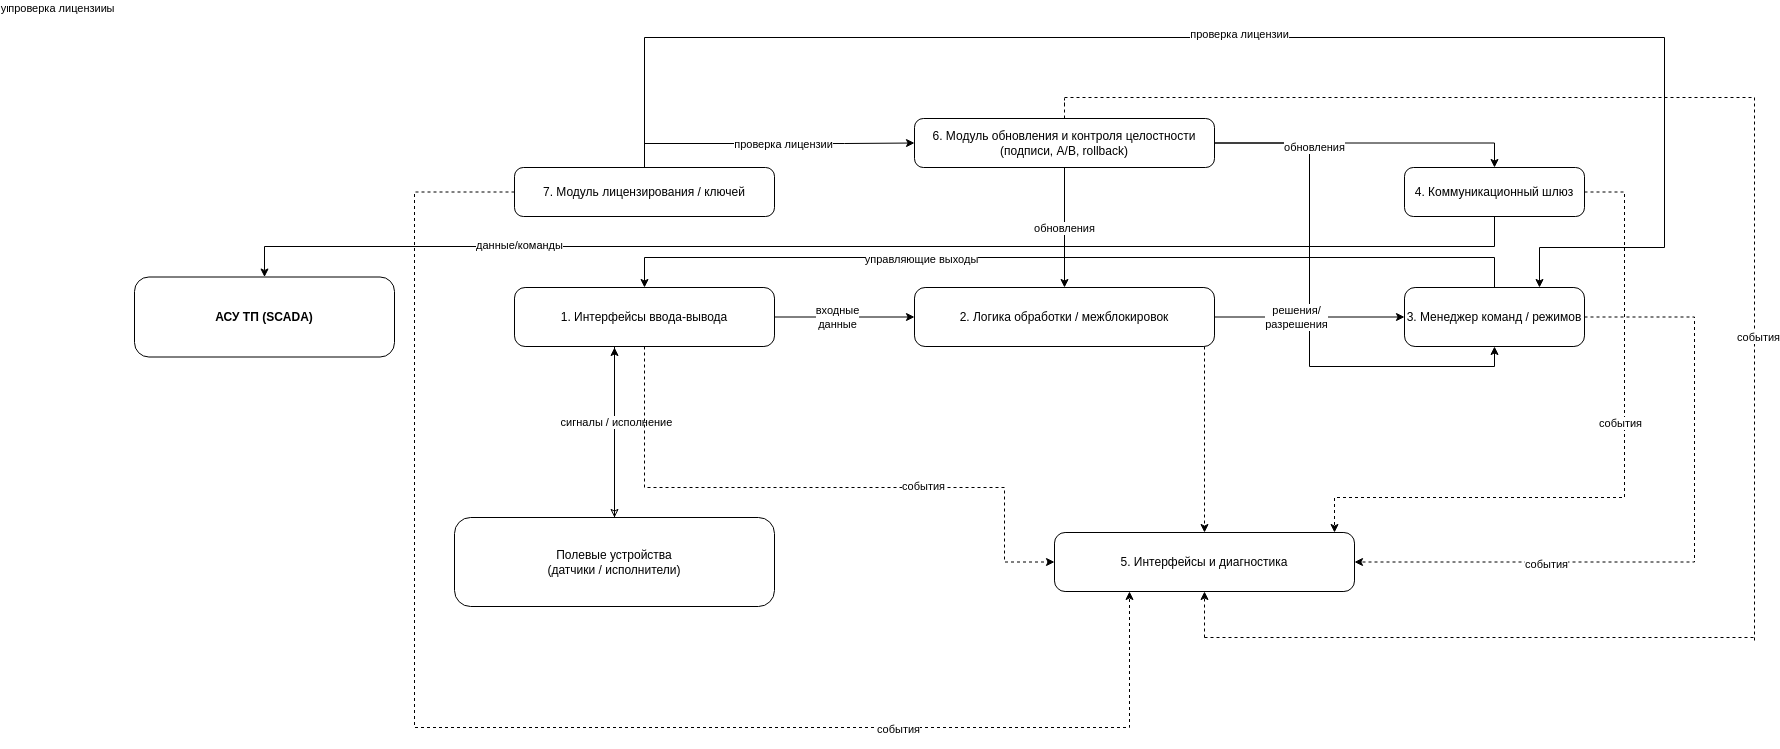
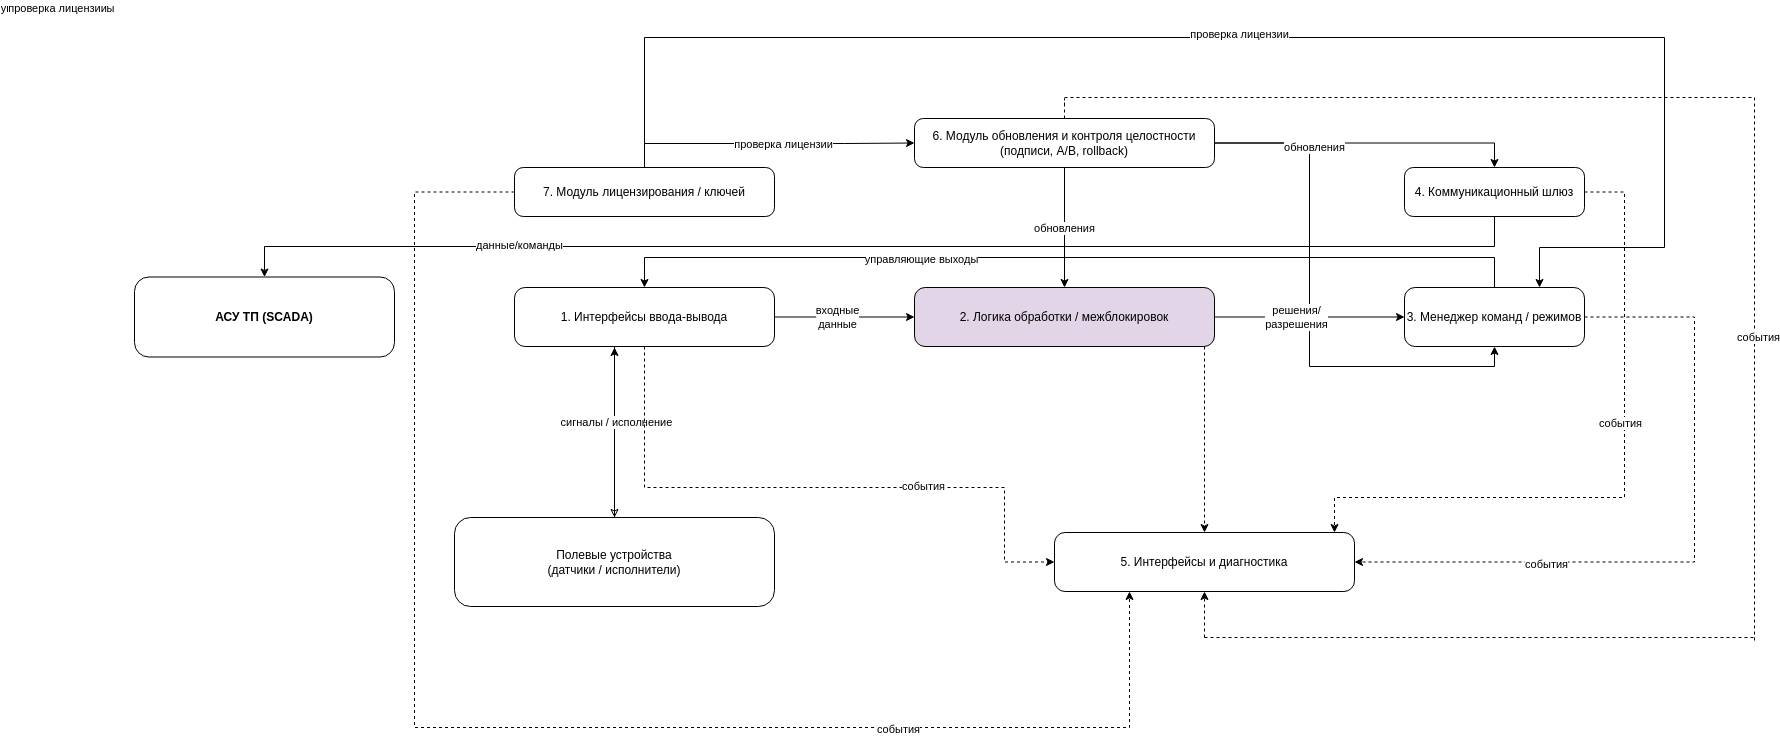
  <mxCell id="0" />
  <mxCell id="1" parent="0" />
  <mxCell id="2" value="АСУ ТП (SCADA)" style="rounded=1;whiteSpace=wrap;html=1;strokeColor=#000000;fillColor=#FFFFFF;fontColor=#000000;fontStyle=1;arcSize=18;" parent="1" vertex="1"><mxGeometry x="20" y="259.5" width="260" height="80" as="geometry" /></mxCell>
  <mxCell id="3" style="edgeStyle=orthogonalEdgeStyle;rounded=0;orthogonalLoop=1;jettySize=auto;html=1;arcSize=18;" edge="1" parent="1" source="4"><mxGeometry relative="1" as="geometry"><mxPoint x="500" y="330" as="targetPoint" /></mxGeometry></mxCell>
  <mxCell id="4" value="Полевые устройства&#10;(датчики / исполнители)" style="rounded=1;whiteSpace=wrap;html=1;strokeColor=#000000;fillColor=#FFFFFF;fontColor=#000000;arcSize=18;" parent="1" vertex="1"><mxGeometry x="340" y="500" width="320" height="89" as="geometry" /></mxCell>
  <mxCell id="5" style="edgeStyle=orthogonalEdgeStyle;rounded=0;orthogonalLoop=1;jettySize=auto;html=1;entryX=0.25;entryY=1;entryDx=0;entryDy=0;dashed=1;arcSize=18;" edge="1" parent="1" source="11" target="40"><mxGeometry relative="1" as="geometry"><Array as="points"><mxPoint x="300" y="175" /><mxPoint x="300" y="710" /><mxPoint x="1015" y="710" /></Array></mxGeometry></mxCell>
  <mxCell id="6" value="события" style="edgeLabel;html=1;align=center;verticalAlign=middle;resizable=0;points=[];arcSize=18;" vertex="1" connectable="0" parent="5"><mxGeometry x="0.505" y="-1" relative="1" as="geometry"><mxPoint as="offset" /></mxGeometry></mxCell>
  <mxCell id="7" style="edgeStyle=orthogonalEdgeStyle;rounded=0;orthogonalLoop=1;jettySize=auto;html=1;entryX=0.75;entryY=0;entryDx=0;entryDy=0;arcSize=18;" edge="1" parent="1" source="11" target="39"><mxGeometry relative="1" as="geometry"><Array as="points"><mxPoint x="530" y="20" /><mxPoint x="1550" y="20" /><mxPoint x="1550" y="230" /><mxPoint x="1425" y="230" /></Array></mxGeometry></mxCell>
  <mxCell id="8" value="проверка лицензии" style="edgeLabel;html=1;align=center;verticalAlign=middle;resizable=0;points=[];arcSize=18;" vertex="1" connectable="0" parent="7"><mxGeometry x="-0.051" y="4" relative="1" as="geometry"><mxPoint as="offset" /></mxGeometry></mxCell>
  <mxCell id="9" style="edgeStyle=orthogonalEdgeStyle;rounded=0;orthogonalLoop=1;jettySize=auto;html=1;entryX=0;entryY=0.5;entryDx=0;entryDy=0;arcSize=18;" edge="1" parent="1" source="11" target="18"><mxGeometry relative="1" as="geometry"><Array as="points"><mxPoint x="530" y="126" /><mxPoint x="730" y="126" /></Array></mxGeometry></mxCell>
  <mxCell id="10" value="проверка лицензии" style="edgeLabel;html=1;align=center;verticalAlign=middle;resizable=0;points=[];arcSize=18;" vertex="1" connectable="0" parent="9"><mxGeometry x="0.101" relative="1" as="geometry"><mxPoint as="offset" /></mxGeometry></mxCell>
  <mxCell id="11" value="7. Модуль лицензирования / ключей" style="rounded=1;whiteSpace=wrap;html=1;strokeColor=#000000;fillColor=#FFFFFF;fontColor=#000000;arcSize=18;" parent="1" vertex="1"><mxGeometry x="400" y="150" width="260" height="49" as="geometry" /></mxCell>
  <mxCell id="12" style="edgeStyle=orthogonalEdgeStyle;rounded=0;orthogonalLoop=1;jettySize=auto;html=1;endArrow=none;endFill=0;dashed=1;arcSize=18;" edge="1" parent="1" source="18"><mxGeometry relative="1" as="geometry"><mxPoint x="950" y="90" as="targetPoint" /></mxGeometry></mxCell>
  <mxCell id="13" style="edgeStyle=orthogonalEdgeStyle;rounded=0;orthogonalLoop=1;jettySize=auto;html=1;entryX=0.5;entryY=0;entryDx=0;entryDy=0;arcSize=18;" edge="1" parent="1" source="18" target="34"><mxGeometry relative="1" as="geometry" /></mxCell>
  <mxCell id="14" value="обновления" style="edgeLabel;html=1;align=center;verticalAlign=middle;resizable=0;points=[];arcSize=18;" vertex="1" connectable="0" parent="13"><mxGeometry x="-0.011" y="-1" relative="1" as="geometry"><mxPoint y="1" as="offset" /></mxGeometry></mxCell>
  <mxCell id="15" style="edgeStyle=orthogonalEdgeStyle;rounded=0;orthogonalLoop=1;jettySize=auto;html=1;entryX=0.5;entryY=1;entryDx=0;entryDy=0;arcSize=18;" edge="1" parent="1" source="18" target="39"><mxGeometry relative="1" as="geometry" /></mxCell>
  <mxCell id="16" style="edgeStyle=orthogonalEdgeStyle;rounded=0;orthogonalLoop=1;jettySize=auto;html=1;entryX=0.5;entryY=0;entryDx=0;entryDy=0;arcSize=18;" edge="1" parent="1" source="18" target="23"><mxGeometry relative="1" as="geometry" /></mxCell>
  <mxCell id="17" value="обновления" style="edgeLabel;html=1;align=center;verticalAlign=middle;resizable=0;points=[];arcSize=18;" vertex="1" connectable="0" parent="16"><mxGeometry x="-0.352" y="-4" relative="1" as="geometry"><mxPoint as="offset" /></mxGeometry></mxCell>
  <mxCell id="18" value="6. Модуль обновления и контроля целостности&#10;(подписи, A/B, rollback)" style="rounded=1;whiteSpace=wrap;html=1;strokeColor=#000000;fillColor=#FFFFFF;fontColor=#000000;arcSize=18;" parent="1" vertex="1"><mxGeometry x="800" y="101" width="300" height="49" as="geometry" /></mxCell>
  <mxCell id="19" style="edgeStyle=elbowEdgeStyle;rounded=0;orthogonalLoop=1;jettySize=auto;html=1;entryX=0.5;entryY=0;entryDx=0;entryDy=0;elbow=vertical;arcSize=18;" edge="1" parent="1" source="23" target="2"><mxGeometry relative="1" as="geometry" /></mxCell>
  <mxCell id="20" value="данные/команды" style="edgeLabel;html=1;align=center;verticalAlign=middle;resizable=0;points=[];arcSize=18;" vertex="1" connectable="0" parent="19"><mxGeometry x="0.559" y="-2" relative="1" as="geometry"><mxPoint as="offset" /></mxGeometry></mxCell>
  <mxCell id="21" style="edgeStyle=orthogonalEdgeStyle;rounded=0;orthogonalLoop=1;jettySize=auto;html=1;exitX=1;exitY=0.5;exitDx=0;exitDy=0;dashed=1;arcSize=18;" edge="1" parent="1" source="23"><mxGeometry relative="1" as="geometry"><mxPoint x="1510" y="170" as="sourcePoint" /><mxPoint x="1220.001" y="515" as="targetPoint" /><Array as="points"><mxPoint x="1510" y="175" /><mxPoint x="1510" y="480" /><mxPoint x="1220" y="480" /></Array></mxGeometry></mxCell>
  <mxCell id="22" value="события" style="edgeLabel;html=1;align=center;verticalAlign=middle;resizable=0;points=[];arcSize=18;" vertex="1" connectable="0" parent="21"><mxGeometry x="-0.193" y="-5" relative="1" as="geometry"><mxPoint as="offset" /></mxGeometry></mxCell>
  <mxCell id="23" value="4. Коммуникационный шлюз" style="rounded=1;whiteSpace=wrap;html=1;strokeColor=#000000;fillColor=#FFFFFF;fontColor=#000000;arcSize=18;" parent="1" vertex="1"><mxGeometry x="1290" y="150" width="180" height="49" as="geometry" /></mxCell>
  <mxCell id="24" style="rounded=0;orthogonalLoop=1;jettySize=auto;html=1;entryX=0.5;entryY=0;entryDx=0;entryDy=0;edgeStyle=elbowEdgeStyle;endArrow=classic;endFill=0;arcSize=18;" edge="1" parent="1" source="30" target="4"><mxGeometry relative="1" as="geometry" /></mxCell>
  <mxCell id="25" value="сигналы / исполнение" style="edgeLabel;html=1;align=center;verticalAlign=middle;resizable=0;points=[];arcSize=18;" vertex="1" connectable="0" parent="24"><mxGeometry x="-0.128" y="1" relative="1" as="geometry"><mxPoint as="offset" /></mxGeometry></mxCell>
  <mxCell id="26" style="edgeStyle=orthogonalEdgeStyle;rounded=0;orthogonalLoop=1;jettySize=auto;html=1;entryX=0;entryY=0.5;entryDx=0;entryDy=0;arcSize=18;" edge="1" parent="1" source="30" target="34"><mxGeometry relative="1" as="geometry" /></mxCell>
  <mxCell id="27" value="входные&lt;br&gt;данные" style="edgeLabel;html=1;align=center;verticalAlign=middle;resizable=0;points=[];arcSize=18;" vertex="1" connectable="0" parent="26"><mxGeometry x="-0.119" relative="1" as="geometry"><mxPoint as="offset" /></mxGeometry></mxCell>
  <mxCell id="28" style="edgeStyle=orthogonalEdgeStyle;rounded=0;orthogonalLoop=1;jettySize=auto;html=1;entryX=0;entryY=0.5;entryDx=0;entryDy=0;dashed=1;arcSize=18;" edge="1" parent="1" source="30" target="40"><mxGeometry relative="1" as="geometry"><Array as="points"><mxPoint x="530" y="470" /><mxPoint x="890" y="470" /><mxPoint x="890" y="545" /></Array></mxGeometry></mxCell>
  <mxCell id="29" value="события" style="edgeLabel;html=1;align=center;verticalAlign=middle;resizable=0;points=[];arcSize=18;" vertex="1" connectable="0" parent="28"><mxGeometry x="0.34" y="2" relative="1" as="geometry"><mxPoint as="offset" /></mxGeometry></mxCell>
  <mxCell id="30" value="1. Интерфейсы ввода-вывода" style="rounded=1;whiteSpace=wrap;html=1;strokeColor=#000000;fillColor=#FFFFFF;fontColor=#000000;arcSize=18;" parent="1" vertex="1"><mxGeometry x="400" y="270" width="260" height="59" as="geometry" /></mxCell>
  <mxCell id="31" style="edgeStyle=orthogonalEdgeStyle;rounded=0;orthogonalLoop=1;jettySize=auto;html=1;entryX=0;entryY=0.5;entryDx=0;entryDy=0;arcSize=18;" edge="1" parent="1" source="34" target="39"><mxGeometry relative="1" as="geometry" /></mxCell>
  <mxCell id="32" value="решения/&lt;br&gt;разрешения" style="edgeLabel;html=1;align=center;verticalAlign=middle;resizable=0;points=[];arcSize=18;" vertex="1" connectable="0" parent="31"><mxGeometry x="-0.144" relative="1" as="geometry"><mxPoint as="offset" /></mxGeometry></mxCell>
  <mxCell id="33" style="edgeStyle=orthogonalEdgeStyle;rounded=0;orthogonalLoop=1;jettySize=auto;html=1;entryX=0.5;entryY=0;entryDx=0;entryDy=0;dashed=1;arcSize=18;" edge="1" parent="1" source="34" target="40"><mxGeometry relative="1" as="geometry"><Array as="points"><mxPoint x="1090" y="370" /><mxPoint x="1090" y="370" /></Array></mxGeometry></mxCell>
- <mxCell id="34" value="2. Логика обработки / межблокировок" style="rounded=1;whiteSpace=wrap;html=1;strokeColor=#000000;fillColor=#FFFFFF;fontColor=#000000;arcSize=18;" parent="1" vertex="1"><mxGeometry x="800" y="270" width="300" height="59" as="geometry" /></mxCell>
+ <mxCell id="34" value="2. Логика обработки / межблокировок" style="rounded=1;whiteSpace=wrap;html=1;strokeColor=#000000;fillColor=#e1d5e7;fontColor=#000000;arcSize=18;" parent="1" vertex="1"><mxGeometry x="800" y="270" width="300" height="59" as="geometry" /></mxCell>
  <mxCell id="35" style="edgeStyle=orthogonalEdgeStyle;rounded=0;orthogonalLoop=1;jettySize=auto;html=1;entryX=0.5;entryY=0;entryDx=0;entryDy=0;arcSize=18;" edge="1" parent="1" source="39" target="30"><mxGeometry relative="1" as="geometry"><Array as="points"><mxPoint x="1380" y="240" /><mxPoint x="530" y="240" /></Array></mxGeometry></mxCell>
  <mxCell id="36" value="управляющие выходы" style="edgeLabel;html=1;align=center;verticalAlign=middle;resizable=0;points=[];arcSize=18;" vertex="1" connectable="0" parent="35"><mxGeometry x="0.328" y="1" relative="1" as="geometry"><mxPoint as="offset" /></mxGeometry></mxCell>
  <mxCell id="37" style="edgeStyle=orthogonalEdgeStyle;rounded=0;orthogonalLoop=1;jettySize=auto;html=1;entryX=1;entryY=0.5;entryDx=0;entryDy=0;dashed=1;arcSize=18;" edge="1" parent="1" source="39" target="40"><mxGeometry relative="1" as="geometry"><Array as="points"><mxPoint x="1580" y="299" /><mxPoint x="1580" y="545" /></Array></mxGeometry></mxCell>
  <mxCell id="38" value="события" style="edgeLabel;html=1;align=center;verticalAlign=middle;resizable=0;points=[];arcSize=18;" vertex="1" connectable="0" parent="37"><mxGeometry x="0.449" y="2" relative="1" as="geometry"><mxPoint as="offset" /></mxGeometry></mxCell>
  <mxCell id="39" value="3. Менеджер команд / режимов" style="rounded=1;whiteSpace=wrap;html=1;strokeColor=#000000;fillColor=#FFFFFF;fontColor=#000000;arcSize=18;" parent="1" vertex="1"><mxGeometry x="1290" y="270" width="180" height="59" as="geometry" /></mxCell>
  <mxCell id="40" value="5. Интерфейсы и диагностика" style="rounded=1;whiteSpace=wrap;html=1;strokeColor=#000000;fillColor=#FFFFFF;fontColor=#000000;arcSize=18;" parent="1" vertex="1"><mxGeometry x="940" y="515" width="300" height="59" as="geometry" /></mxCell>
  <mxCell id="41" value="данные / команды" style="edgeStyle=orthogonalEdgeStyle;endArrow=block;startArrow=block;strokeColor=#000000;rounded=0;html=1;fontColor=#000000" parent="1" source="23" target="2" edge="1" />
  <mxCell id="42" value="сигналы / исполнение" style="edgeStyle=orthogonalEdgeStyle;endArrow=block;startArrow=block;strokeColor=#000000;rounded=0;html=1;fontColor=#000000" parent="1" source="30" target="4" edge="1" />
  <mxCell id="43" value="" style="edgeStyle=orthogonalEdgeStyle;endArrow=block;strokeColor=#000000;rounded=0;html=1" parent="1" source="30" target="34" edge="1" />
  <mxCell id="44" value="" style="edgeStyle=orthogonalEdgeStyle;endArrow=block;strokeColor=#000000;rounded=0;html=1" parent="1" source="34" target="39" edge="1" />
  <mxCell id="45" value="управляющие выходы" style="edgeStyle=orthogonalEdgeStyle;endArrow=block;strokeColor=#000000;rounded=0;html=1;fontColor=#000000" parent="1" source="39" target="30" edge="1" />
  <mxCell id="46" value="события" style="edgeStyle=orthogonalEdgeStyle;endArrow=block;strokeColor=#000000;dashed=1;rounded=0;html=1;fontColor=#000000" parent="1" source="30" target="40" edge="1" />
  <mxCell id="47" value="события" style="edgeStyle=orthogonalEdgeStyle;endArrow=block;strokeColor=#000000;dashed=1;rounded=0;html=1;fontColor=#000000" parent="1" source="34" target="40" edge="1" />
  <mxCell id="48" value="события" style="edgeStyle=orthogonalEdgeStyle;endArrow=block;strokeColor=#000000;dashed=1;rounded=0;html=1;fontColor=#000000" parent="1" source="39" target="40" edge="1" />
  <mxCell id="49" value="события" style="edgeStyle=orthogonalEdgeStyle;endArrow=block;strokeColor=#000000;dashed=1;rounded=0;html=1;fontColor=#000000" parent="1" source="23" target="40" edge="1" />
  <mxCell id="50" value="события" style="edgeStyle=orthogonalEdgeStyle;endArrow=block;strokeColor=#000000;dashed=1;rounded=0;html=1;fontColor=#000000" parent="1" source="18" target="40" edge="1" />
  <mxCell id="51" value="события" style="edgeStyle=orthogonalEdgeStyle;endArrow=block;strokeColor=#000000;dashed=1;rounded=0;html=1;fontColor=#000000" parent="1" source="11" target="40" edge="1" />
  <mxCell id="52" value="обновление" style="edgeStyle=orthogonalEdgeStyle;endArrow=block;strokeColor=#000000;rounded=0;html=1;fontColor=#000000" parent="1" source="18" target="34" edge="1" />
  <mxCell id="53" value="обновление" style="edgeStyle=orthogonalEdgeStyle;endArrow=block;strokeColor=#000000;rounded=0;html=1;fontColor=#000000" parent="1" source="18" target="39" edge="1" />
  <mxCell id="54" value="обновление" style="edgeStyle=orthogonalEdgeStyle;endArrow=block;strokeColor=#000000;rounded=0;html=1;fontColor=#000000" parent="1" source="18" target="23" edge="1" />
  <mxCell id="55" value="проверка лицензии" style="edgeStyle=orthogonalEdgeStyle;endArrow=block;strokeColor=#000000;rounded=0;html=1;fontColor=#000000" parent="1" source="11" target="39" edge="1" />
  <mxCell id="56" value="проверка лицензии" style="edgeStyle=orthogonalEdgeStyle;endArrow=block;strokeColor=#000000;rounded=0;html=1;fontColor=#000000" parent="1" source="11" target="18" edge="1" />
  <mxCell id="57" value="" style="endArrow=none;html=1;rounded=0;dashed=1;arcSize=18;" edge="1" parent="1"><mxGeometry width="50" height="50" relative="1" as="geometry"><mxPoint x="950" y="80" as="sourcePoint" /><mxPoint x="1640" y="80" as="targetPoint" /></mxGeometry></mxCell>
  <mxCell id="58" value="" style="endArrow=none;html=1;rounded=0;dashed=1;arcSize=18;" edge="1" parent="1"><mxGeometry width="50" height="50" relative="1" as="geometry"><mxPoint x="1640" y="80" as="sourcePoint" /><mxPoint x="1640" y="624.182" as="targetPoint" /></mxGeometry></mxCell>
  <mxCell id="59" value="события" style="edgeLabel;html=1;align=center;verticalAlign=middle;resizable=0;points=[];arcSize=18;" vertex="1" connectable="0" parent="58"><mxGeometry x="-0.12" y="3" relative="1" as="geometry"><mxPoint as="offset" /></mxGeometry></mxCell>
  <mxCell id="60" value="" style="endArrow=none;html=1;rounded=0;dashed=1;arcSize=18;" edge="1" parent="1"><mxGeometry width="50" height="50" relative="1" as="geometry"><mxPoint x="1090" y="620" as="sourcePoint" /><mxPoint x="1640" y="620" as="targetPoint" /></mxGeometry></mxCell>
  <mxCell id="61" value="" style="endArrow=classic;html=1;rounded=0;entryX=0.5;entryY=1;entryDx=0;entryDy=0;dashed=1;arcSize=18;" edge="1" parent="1" target="40"><mxGeometry width="50" height="50" relative="1" as="geometry"><mxPoint x="1090" y="620" as="sourcePoint" /><mxPoint x="1010" y="600" as="targetPoint" /></mxGeometry></mxCell>
